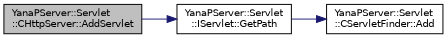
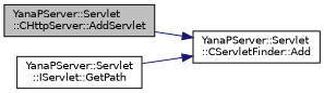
  digraph {
    rankdir=LR
    node [color=black fillcolor=white fontname=Helvetica fontsize=10 shape=record style=filled]
    edge [color=midnightblue fontname=Helvetica fontsize=10 labelfontname=Helvetica labelfontsize=10 style=solid]
    n1 [fillcolor=grey75 fontcolor=black height=0.2 label="YanaPServer::Servlet\l::CHttpServer::AddServlet" width=0.4]
    n2 [height=0.2 label="YanaPServer::Servlet\l::CServletFinder::Add" width=0.4]
    n3 [height=0.2 label="YanaPServer::Servlet\l::IServlet::GetPath" width=0.4]
-   n1 -> n3
+   n1 -> n2
    n3 -> n2
  }
